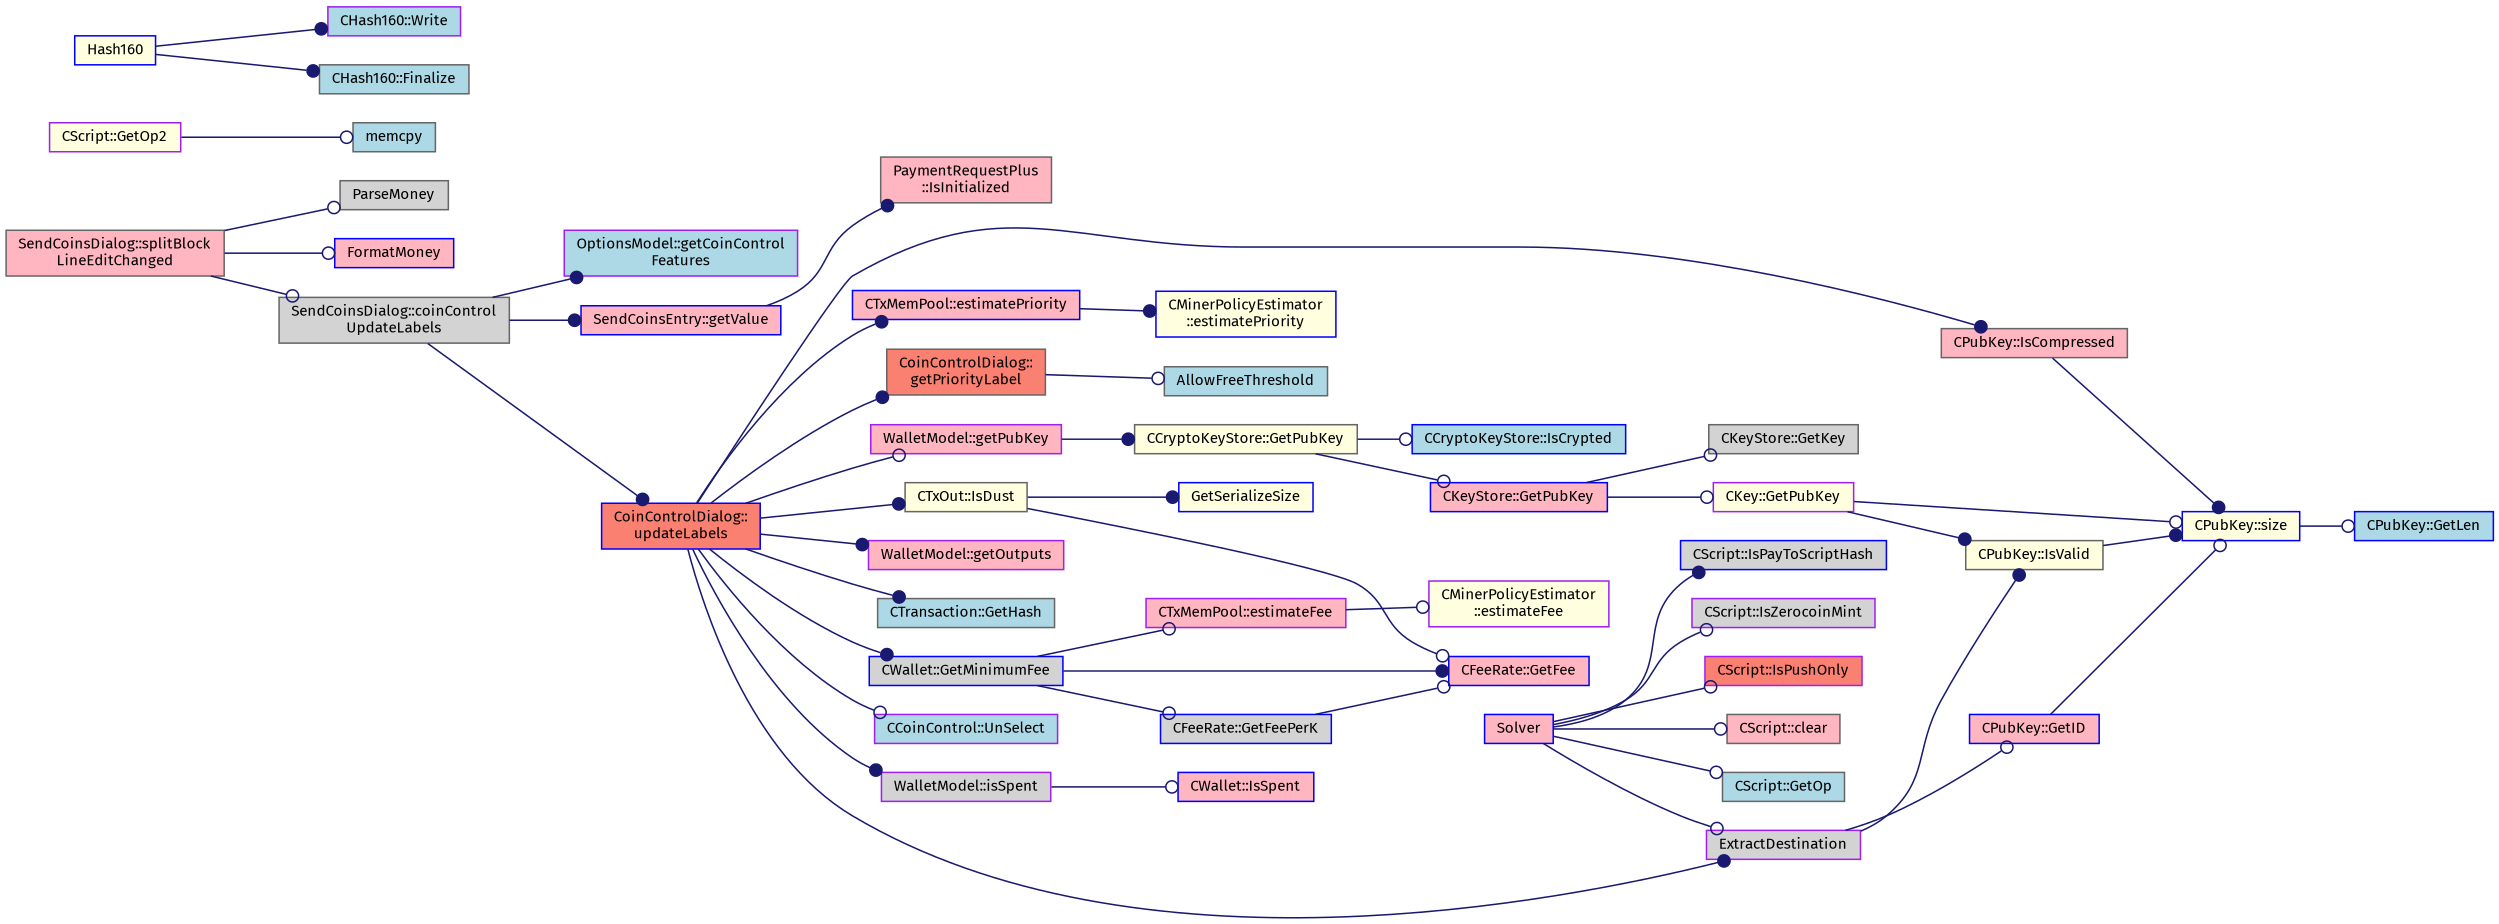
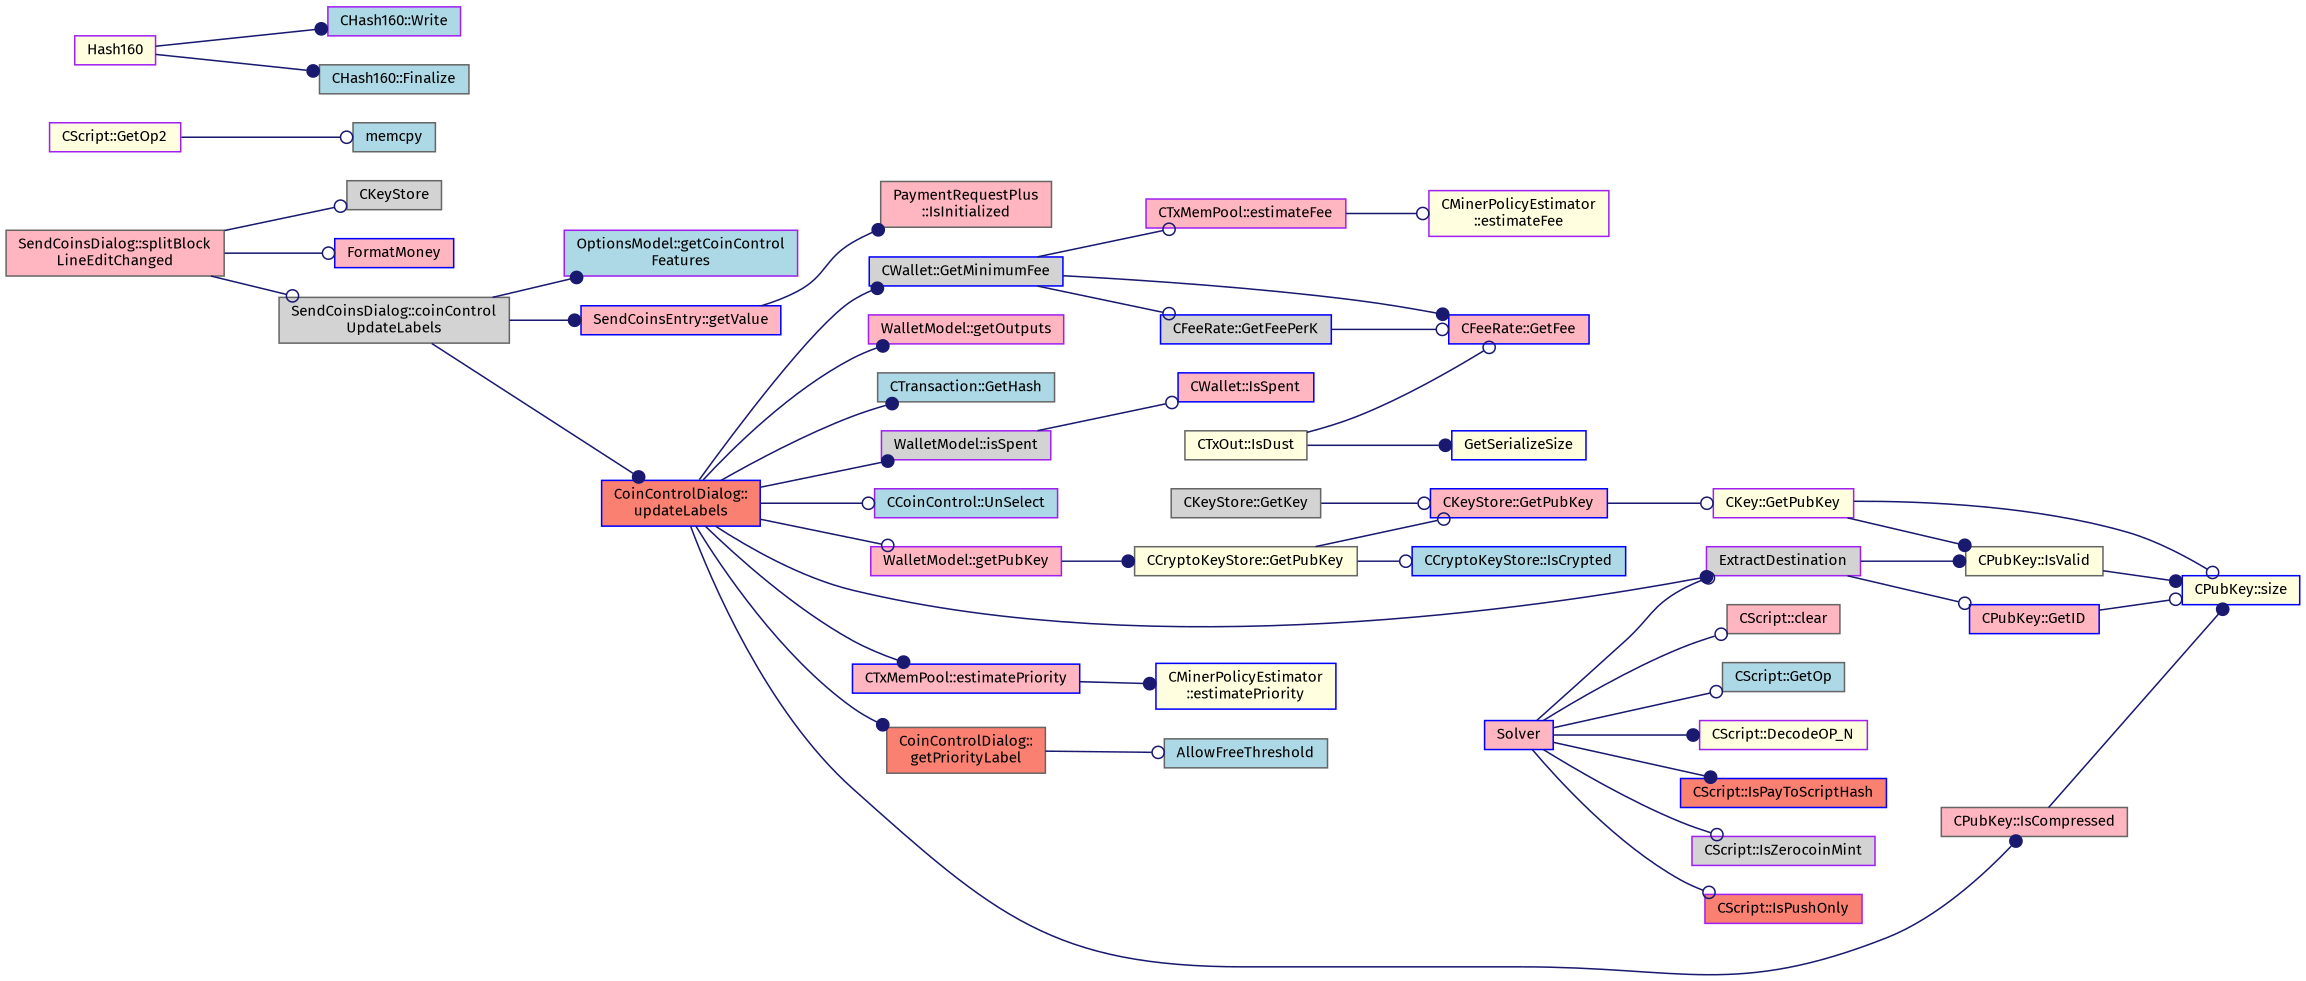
  digraph {
    fontname="Fira Sans"
    rankdir=LR
    node [color=blue fillcolor=lightpink fontname="Fira Sans" fontsize=10 shape=record style=filled]
    edge [arrowhead=odot color=midnightblue fontname="Fira Sans" fontsize=10 labelfontname=Helvetica labelfontsize=10 style=solid]
    n1 [color=gray40 fontcolor=black height=0.2 label="SendCoinsDialog::splitBlock\lLineEditChanged" width=0.4]
-   n2 [color=gray40 fillcolor=lightgrey height=0.2 label=ParseMoney width=0.4]
+   n2 [color=gray40 fillcolor=lightgrey height=0.2 label=CKeyStore width=0.4]
    n3 [height=0.2 label=FormatMoney width=0.4]
    n4 [color=gray40 fillcolor=lightgrey height=0.2 label="SendCoinsDialog::coinControl\lUpdateLabels" width=0.4]
    n5 [color=purple fillcolor=lightblue height=0.2 label="OptionsModel::getCoinControl\lFeatures" width=0.4]
    n6 [height=0.2 label="SendCoinsEntry::getValue" width=0.4]
    n7 [fillcolor=salmon height=0.2 label="CoinControlDialog::\lupdateLabels" width=0.4]
    n8 [color=gray40 height=0.2 label="PaymentRequestPlus\l::IsInitialized" width=0.4]
    n9 [color=gray40 fillcolor=lightyellow height=0.2 label="CTxOut::IsDust" width=0.4]
    n10 [color=purple height=0.2 label="WalletModel::getOutputs" width=0.4]
    n11 [color=gray40 fillcolor=lightblue height=0.2 label="CTransaction::GetHash" width=0.4]
    n12 [color=purple fillcolor=lightgrey height=0.2 label="WalletModel::isSpent" width=0.4]
    n13 [color=purple fillcolor=lightblue height=0.2 label="CCoinControl::UnSelect" width=0.4]
    n14 [color=purple fillcolor=lightgrey height=0.2 label=ExtractDestination width=0.4]
    n15 [color=purple height=0.2 label="WalletModel::getPubKey" width=0.4]
    n16 [color=gray40 height=0.2 label="CPubKey::IsCompressed" width=0.4]
    n17 [height=0.2 label="CTxMemPool::estimatePriority" width=0.4]
    n18 [color=gray40 fillcolor=salmon height=0.2 label="CoinControlDialog::\lgetPriorityLabel" width=0.4]
    n19 [fillcolor=lightgrey height=0.2 label="CWallet::GetMinimumFee" width=0.4]
    n20 [fillcolor=lightyellow height=0.2 label=GetSerializeSize width=0.4]
    n21 [height=0.2 label="CFeeRate::GetFee" width=0.4]
    n22 [height=0.2 label="CWallet::IsSpent" width=0.4]
    n23 [color=gray40 fillcolor=lightyellow height=0.2 label="CPubKey::IsValid" width=0.4]
    n24 [height=0.2 label="CPubKey::GetID" width=0.4]
    n25 [color=gray40 fillcolor=lightyellow height=0.2 label="CCryptoKeyStore::GetPubKey" width=0.4]
    n26 [fillcolor=lightyellow height=0.2 label="CPubKey::size" width=0.4]
    n27 [fillcolor=lightyellow height=0.2 label="CMinerPolicyEstimator\l::estimatePriority" width=0.4]
    n28 [color=gray40 fillcolor=lightblue height=0.2 label=AllowFreeThreshold width=0.4]
    n29 [fillcolor=lightgrey height=0.2 label="CFeeRate::GetFeePerK" width=0.4]
    n30 [color=purple height=0.2 label="CTxMemPool::estimateFee" width=0.4]
    n31 [height=0.2 label=Solver width=0.4]
-   n32 [fillcolor=lightgrey height=0.2 label="CScript::IsPayToScriptHash" width=0.4]
+   n32 [fillcolor=salmon height=0.2 label="CScript::IsPayToScriptHash" width=0.4]
    n33 [color=purple fillcolor=lightgrey height=0.2 label="CScript::IsZerocoinMint" width=0.4]
    n34 [color=purple fillcolor=salmon height=0.2 label="CScript::IsPushOnly" width=0.4]
    n35 [color=gray40 height=0.2 label="CScript::clear" width=0.4]
    n36 [color=gray40 fillcolor=lightblue height=0.2 label="CScript::GetOp" width=0.4]
+   n37 [color=purple fillcolor=lightyellow height=0.2 label="CScript::DecodeOP_N" width=0.4]
    n38 [color=purple fillcolor=lightyellow height=0.2 label="CScript::GetOp2" width=0.4]
    n39 [color=gray40 fillcolor=lightblue height=0.2 label=memcpy width=0.4]
-   n40 [fillcolor=lightblue height=0.2 label="CPubKey::GetLen" width=0.4]
-   n41 [fillcolor=lightyellow height=0.2 label=Hash160 width=0.4]
+   n41 [color=purple fillcolor=lightyellow height=0.2 label=Hash160 width=0.4]
    n42 [color=purple fillcolor=lightblue height=0.2 label="CHash160::Write" width=0.4]
    n43 [color=gray40 fillcolor=lightblue height=0.2 label="CHash160::Finalize" width=0.4]
    n44 [fillcolor=lightblue height=0.2 label="CCryptoKeyStore::IsCrypted" width=0.4]
    n45 [height=0.2 label="CKeyStore::GetPubKey" width=0.4]
    n46 [color=gray40 fillcolor=lightgrey height=0.2 label="CKeyStore::GetKey" width=0.4]
    n47 [color=purple fillcolor=lightyellow height=0.2 label="CKey::GetPubKey" width=0.4]
    n48 [color=purple fillcolor=lightyellow height=0.2 label="CMinerPolicyEstimator\l::estimateFee" width=0.4]
    n1 -> n2
    n1 -> n3
    n1 -> n4
    n4 -> n5 [arrowhead=dot]
    n4 -> n6 [arrowhead=dot]
    n4 -> n7 [arrowhead=dot]
    n6 -> n8 [arrowhead=dot]
-   n7 -> n9 [arrowhead=dot]
    n7 -> n10 [arrowhead=dot]
    n7 -> n11 [arrowhead=dot]
    n7 -> n12 [arrowhead=dot]
    n7 -> n13
    n7 -> n14 [arrowhead=dot]
    n7 -> n15
    n7 -> n16 [arrowhead=dot]
    n7 -> n17 [arrowhead=dot]
    n7 -> n18 [arrowhead=dot]
    n7 -> n19 [arrowhead=dot]
    n9 -> n20 [arrowhead=dot]
    n9 -> n21
    n12 -> n22
    n14 -> n23 [arrowhead=dot]
    n14 -> n24
    n15 -> n25 [arrowhead=dot]
    n16 -> n26 [arrowhead=dot]
    n17 -> n27 [arrowhead=dot]
    n18 -> n28
    n19 -> n21 [arrowhead=dot]
    n19 -> n29
    n19 -> n30
    n23 -> n26 [arrowhead=dot]
    n24 -> n26
    n25 -> n44
    n25 -> n45
-   n26 -> n40
    n29 -> n21
    n30 -> n48
    n31 -> n14
    n31 -> n32 [arrowhead=dot]
    n31 -> n33
    n31 -> n34
    n31 -> n35
    n31 -> n36
+   n31 -> n37 [arrowhead=dot]
    n38 -> n39
    n41 -> n42 [arrowhead=dot]
    n41 -> n43 [arrowhead=dot]
-   n45 -> n46
+   n46 -> n45
    n45 -> n47
    n47 -> n23 [arrowhead=dot]
    n47 -> n26
  }
